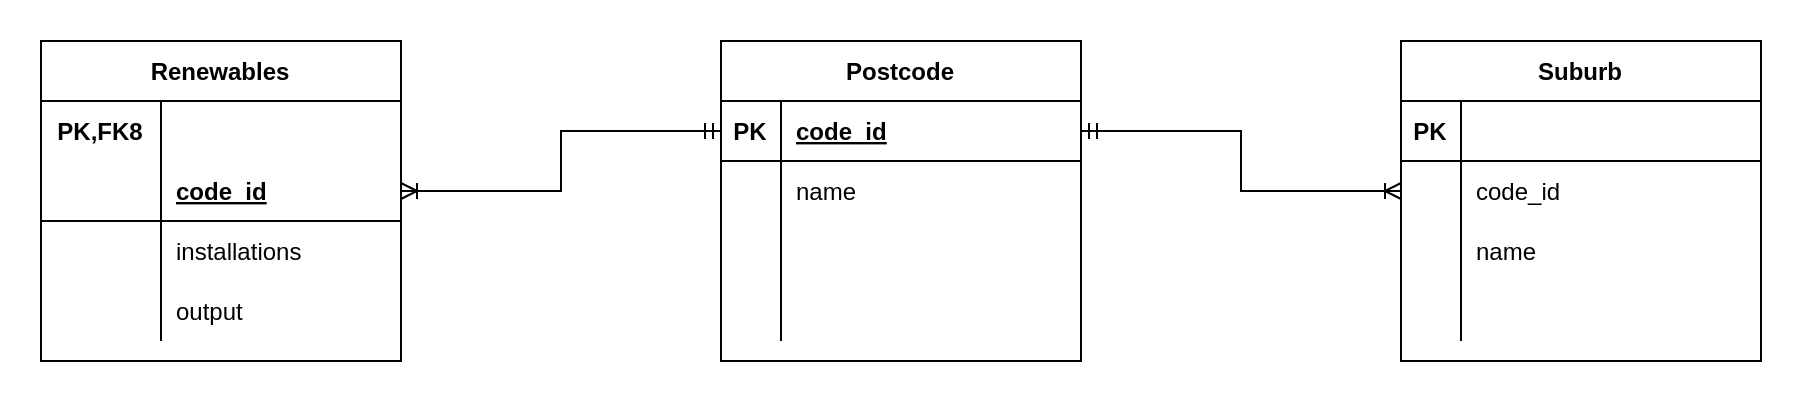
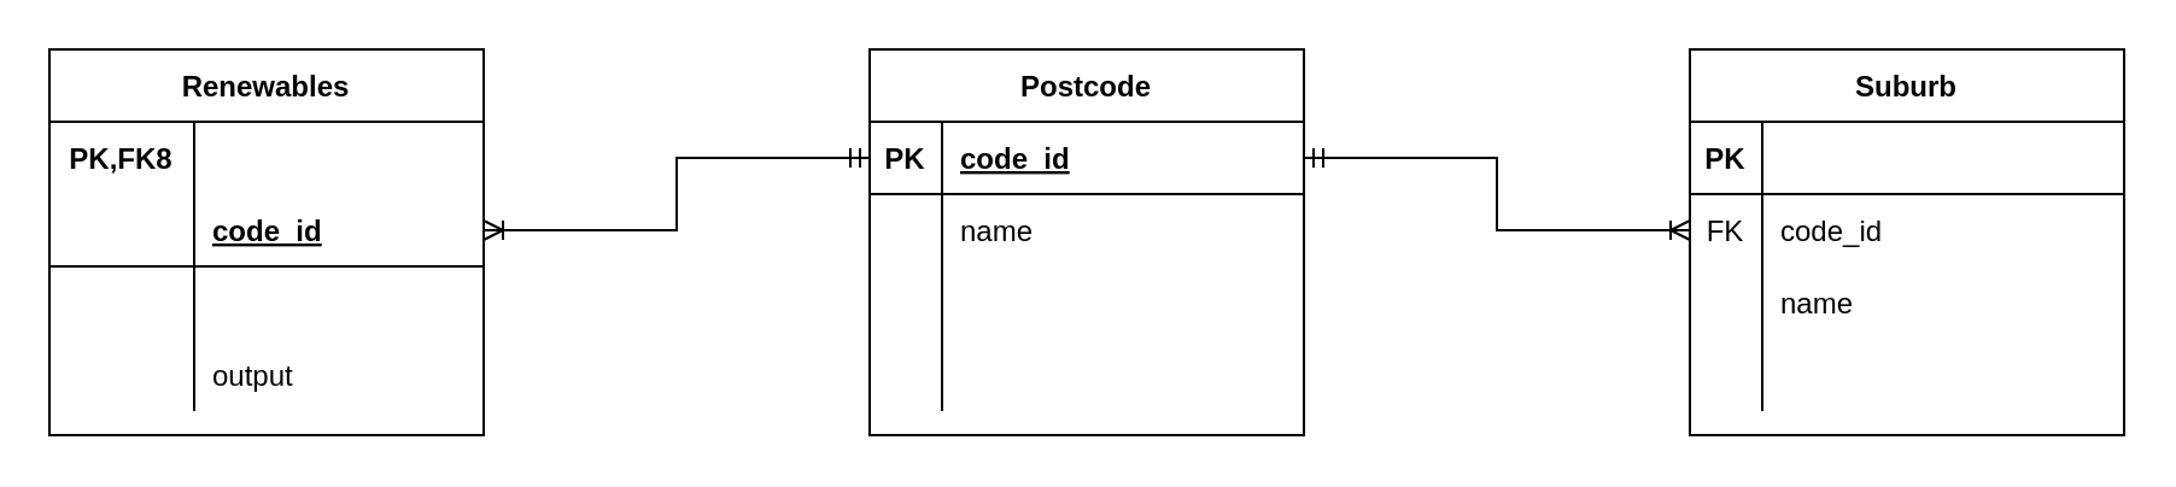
  <mxCell id="0" />
  <mxCell id="1" parent="0" />
  <mxCell id="2" value="Postcode" style="shape=table;startSize=30;container=1;collapsible=1;childLayout=tableLayout;fixedRows=1;rowLines=0;fontStyle=1;align=center;resizeLast=1;" vertex="1" parent="1"><mxGeometry x="360" y="20" width="180" height="160" as="geometry" /></mxCell>
  <mxCell id="3" value="" style="shape=partialRectangle;collapsible=0;dropTarget=0;pointerEvents=0;fillColor=none;top=0;left=0;bottom=1;right=0;points=[[0,0.5],[1,0.5]];portConstraint=eastwest;" vertex="1" parent="2"><mxGeometry y="30" width="180" height="30" as="geometry" /></mxCell>
  <mxCell id="4" value="PK" style="shape=partialRectangle;connectable=0;fillColor=none;top=0;left=0;bottom=0;right=0;fontStyle=1;overflow=hidden;" vertex="1" parent="3"><mxGeometry width="30" height="30" as="geometry"><mxRectangle width="30" height="30" as="alternateBounds" /></mxGeometry></mxCell>
  <mxCell id="5" value="code_id" style="shape=partialRectangle;connectable=0;fillColor=none;top=0;left=0;bottom=0;right=0;align=left;spacingLeft=6;fontStyle=5;overflow=hidden;" vertex="1" parent="3"><mxGeometry x="30" width="150" height="30" as="geometry"><mxRectangle width="150" height="30" as="alternateBounds" /></mxGeometry></mxCell>
  <mxCell id="6" value="" style="shape=partialRectangle;collapsible=0;dropTarget=0;pointerEvents=0;fillColor=none;top=0;left=0;bottom=0;right=0;points=[[0,0.5],[1,0.5]];portConstraint=eastwest;" vertex="1" parent="2"><mxGeometry y="60" width="180" height="30" as="geometry" /></mxCell>
  <mxCell id="7" value="" style="shape=partialRectangle;connectable=0;fillColor=none;top=0;left=0;bottom=0;right=0;editable=1;overflow=hidden;" vertex="1" parent="6"><mxGeometry width="30" height="30" as="geometry"><mxRectangle width="30" height="30" as="alternateBounds" /></mxGeometry></mxCell>
  <mxCell id="8" value="name" style="shape=partialRectangle;connectable=0;fillColor=none;top=0;left=0;bottom=0;right=0;align=left;spacingLeft=6;overflow=hidden;" vertex="1" parent="6"><mxGeometry x="30" width="150" height="30" as="geometry"><mxRectangle width="150" height="30" as="alternateBounds" /></mxGeometry></mxCell>
  <mxCell id="9" value="" style="shape=partialRectangle;collapsible=0;dropTarget=0;pointerEvents=0;fillColor=none;top=0;left=0;bottom=0;right=0;points=[[0,0.5],[1,0.5]];portConstraint=eastwest;" vertex="1" parent="2"><mxGeometry y="90" width="180" height="30" as="geometry" /></mxCell>
  <mxCell id="10" value="" style="shape=partialRectangle;connectable=0;fillColor=none;top=0;left=0;bottom=0;right=0;editable=1;overflow=hidden;" vertex="1" parent="9"><mxGeometry width="30" height="30" as="geometry"><mxRectangle width="30" height="30" as="alternateBounds" /></mxGeometry></mxCell>
  <mxCell id="11" value="" style="shape=partialRectangle;connectable=0;fillColor=none;top=0;left=0;bottom=0;right=0;align=left;spacingLeft=6;overflow=hidden;" vertex="1" parent="9"><mxGeometry x="30" width="150" height="30" as="geometry"><mxRectangle width="150" height="30" as="alternateBounds" /></mxGeometry></mxCell>
  <mxCell id="12" value="" style="shape=partialRectangle;collapsible=0;dropTarget=0;pointerEvents=0;fillColor=none;top=0;left=0;bottom=0;right=0;points=[[0,0.5],[1,0.5]];portConstraint=eastwest;" vertex="1" parent="2"><mxGeometry y="120" width="180" height="30" as="geometry" /></mxCell>
  <mxCell id="13" value="" style="shape=partialRectangle;connectable=0;fillColor=none;top=0;left=0;bottom=0;right=0;editable=1;overflow=hidden;" vertex="1" parent="12"><mxGeometry width="30" height="30" as="geometry"><mxRectangle width="30" height="30" as="alternateBounds" /></mxGeometry></mxCell>
  <mxCell id="14" value="" style="shape=partialRectangle;connectable=0;fillColor=none;top=0;left=0;bottom=0;right=0;align=left;spacingLeft=6;overflow=hidden;" vertex="1" parent="12"><mxGeometry x="30" width="150" height="30" as="geometry"><mxRectangle width="150" height="30" as="alternateBounds" /></mxGeometry></mxCell>
  <mxCell id="15" value="Suburb" style="shape=table;startSize=30;container=1;collapsible=1;childLayout=tableLayout;fixedRows=1;rowLines=0;fontStyle=1;align=center;resizeLast=1;" vertex="1" parent="1"><mxGeometry x="700" y="20" width="180" height="160" as="geometry" /></mxCell>
  <mxCell id="16" value="" style="shape=partialRectangle;collapsible=0;dropTarget=0;pointerEvents=0;fillColor=none;top=0;left=0;bottom=1;right=0;points=[[0,0.5],[1,0.5]];portConstraint=eastwest;" vertex="1" parent="15"><mxGeometry y="30" width="180" height="30" as="geometry" /></mxCell>
  <mxCell id="17" value="PK" style="shape=partialRectangle;connectable=0;fillColor=none;top=0;left=0;bottom=0;right=0;fontStyle=1;overflow=hidden;" vertex="1" parent="16"><mxGeometry width="30" height="30" as="geometry"><mxRectangle width="30" height="30" as="alternateBounds" /></mxGeometry></mxCell>
  <mxCell id="18" value="" style="shape=partialRectangle;collapsible=0;dropTarget=0;pointerEvents=0;fillColor=none;top=0;left=0;bottom=0;right=0;points=[[0,0.5],[1,0.5]];portConstraint=eastwest;" vertex="1" parent="15"><mxGeometry y="60" width="180" height="30" as="geometry" /></mxCell>
+ <mxCell id="19" value="FK" style="shape=partialRectangle;connectable=0;fillColor=none;top=0;left=0;bottom=0;right=0;editable=1;overflow=hidden;" vertex="1" parent="18"><mxGeometry width="30" height="30" as="geometry"><mxRectangle width="30" height="30" as="alternateBounds" /></mxGeometry></mxCell>
  <mxCell id="20" value="code_id" style="shape=partialRectangle;connectable=0;fillColor=none;top=0;left=0;bottom=0;right=0;align=left;spacingLeft=6;overflow=hidden;" vertex="1" parent="18"><mxGeometry x="30" width="150" height="30" as="geometry"><mxRectangle width="150" height="30" as="alternateBounds" /></mxGeometry></mxCell>
  <mxCell id="21" value="" style="shape=partialRectangle;collapsible=0;dropTarget=0;pointerEvents=0;fillColor=none;top=0;left=0;bottom=0;right=0;points=[[0,0.5],[1,0.5]];portConstraint=eastwest;" vertex="1" parent="15"><mxGeometry y="90" width="180" height="30" as="geometry" /></mxCell>
  <mxCell id="22" value="" style="shape=partialRectangle;connectable=0;fillColor=none;top=0;left=0;bottom=0;right=0;editable=1;overflow=hidden;" vertex="1" parent="21"><mxGeometry width="30" height="30" as="geometry"><mxRectangle width="30" height="30" as="alternateBounds" /></mxGeometry></mxCell>
  <mxCell id="23" value="name" style="shape=partialRectangle;connectable=0;fillColor=none;top=0;left=0;bottom=0;right=0;align=left;spacingLeft=6;overflow=hidden;" vertex="1" parent="21"><mxGeometry x="30" width="150" height="30" as="geometry"><mxRectangle width="150" height="30" as="alternateBounds" /></mxGeometry></mxCell>
  <mxCell id="24" value="" style="shape=partialRectangle;collapsible=0;dropTarget=0;pointerEvents=0;fillColor=none;top=0;left=0;bottom=0;right=0;points=[[0,0.5],[1,0.5]];portConstraint=eastwest;" vertex="1" parent="15"><mxGeometry y="120" width="180" height="30" as="geometry" /></mxCell>
  <mxCell id="25" value="" style="shape=partialRectangle;connectable=0;fillColor=none;top=0;left=0;bottom=0;right=0;editable=1;overflow=hidden;" vertex="1" parent="24"><mxGeometry width="30" height="30" as="geometry"><mxRectangle width="30" height="30" as="alternateBounds" /></mxGeometry></mxCell>
  <mxCell id="26" value="" style="shape=partialRectangle;connectable=0;fillColor=none;top=0;left=0;bottom=0;right=0;align=left;spacingLeft=6;overflow=hidden;" vertex="1" parent="24"><mxGeometry x="30" width="150" height="30" as="geometry"><mxRectangle width="150" height="30" as="alternateBounds" /></mxGeometry></mxCell>
  <mxCell id="27" style="edgeStyle=orthogonalEdgeStyle;rounded=0;orthogonalLoop=1;jettySize=auto;html=1;exitX=1;exitY=0.5;exitDx=0;exitDy=0;startArrow=ERmandOne;startFill=0;endArrow=ERoneToMany;endFill=0;" edge="1" parent="1" source="3" target="18"><mxGeometry relative="1" as="geometry" /></mxCell>
  <mxCell id="28" value="Renewables" style="shape=table;startSize=30;container=1;collapsible=1;childLayout=tableLayout;fixedRows=1;rowLines=0;fontStyle=1;align=center;resizeLast=1;" vertex="1" parent="1"><mxGeometry x="20" y="20" width="180" height="160" as="geometry" /></mxCell>
  <mxCell id="29" value="" style="shape=partialRectangle;collapsible=0;dropTarget=0;pointerEvents=0;fillColor=none;top=0;left=0;bottom=0;right=0;points=[[0,0.5],[1,0.5]];portConstraint=eastwest;" vertex="1" parent="28"><mxGeometry y="30" width="180" height="30" as="geometry" /></mxCell>
  <mxCell id="30" value="PK,FK8" style="shape=partialRectangle;connectable=0;fillColor=none;top=0;left=0;bottom=0;right=0;fontStyle=1;overflow=hidden;" vertex="1" parent="29"><mxGeometry width="60" height="30" as="geometry"><mxRectangle width="60" height="30" as="alternateBounds" /></mxGeometry></mxCell>
  <mxCell id="31" value="" style="shape=partialRectangle;collapsible=0;dropTarget=0;pointerEvents=0;fillColor=none;top=0;left=0;bottom=1;right=0;points=[[0,0.5],[1,0.5]];portConstraint=eastwest;" vertex="1" parent="28"><mxGeometry y="60" width="180" height="30" as="geometry" /></mxCell>
  <mxCell id="32" value="code_id" style="shape=partialRectangle;connectable=0;fillColor=none;top=0;left=0;bottom=0;right=0;align=left;spacingLeft=6;fontStyle=5;overflow=hidden;" vertex="1" parent="31"><mxGeometry x="60" width="120" height="30" as="geometry"><mxRectangle width="120" height="30" as="alternateBounds" /></mxGeometry></mxCell>
  <mxCell id="33" value="" style="shape=partialRectangle;collapsible=0;dropTarget=0;pointerEvents=0;fillColor=none;top=0;left=0;bottom=0;right=0;points=[[0,0.5],[1,0.5]];portConstraint=eastwest;" vertex="1" parent="28"><mxGeometry y="90" width="180" height="30" as="geometry" /></mxCell>
  <mxCell id="34" value="" style="shape=partialRectangle;connectable=0;fillColor=none;top=0;left=0;bottom=0;right=0;editable=1;overflow=hidden;" vertex="1" parent="33"><mxGeometry width="60" height="30" as="geometry"><mxRectangle width="60" height="30" as="alternateBounds" /></mxGeometry></mxCell>
- <mxCell id="35" value="installations" style="shape=partialRectangle;connectable=0;fillColor=none;top=0;left=0;bottom=0;right=0;align=left;spacingLeft=6;overflow=hidden;" vertex="1" parent="33"><mxGeometry x="60" width="120" height="30" as="geometry"><mxRectangle width="120" height="30" as="alternateBounds" /></mxGeometry></mxCell>
  <mxCell id="36" value="" style="shape=partialRectangle;collapsible=0;dropTarget=0;pointerEvents=0;fillColor=none;top=0;left=0;bottom=0;right=0;points=[[0,0.5],[1,0.5]];portConstraint=eastwest;" vertex="1" parent="28"><mxGeometry y="120" width="180" height="30" as="geometry" /></mxCell>
  <mxCell id="37" value="" style="shape=partialRectangle;connectable=0;fillColor=none;top=0;left=0;bottom=0;right=0;editable=1;overflow=hidden;" vertex="1" parent="36"><mxGeometry width="60" height="30" as="geometry"><mxRectangle width="60" height="30" as="alternateBounds" /></mxGeometry></mxCell>
  <mxCell id="38" value="output" style="shape=partialRectangle;connectable=0;fillColor=none;top=0;left=0;bottom=0;right=0;align=left;spacingLeft=6;overflow=hidden;" vertex="1" parent="36"><mxGeometry x="60" width="120" height="30" as="geometry"><mxRectangle width="120" height="30" as="alternateBounds" /></mxGeometry></mxCell>
  <mxCell id="39" style="edgeStyle=orthogonalEdgeStyle;rounded=0;orthogonalLoop=1;jettySize=auto;html=1;exitX=1;exitY=0.5;exitDx=0;exitDy=0;entryX=0;entryY=0.5;entryDx=0;entryDy=0;startArrow=ERoneToMany;startFill=0;endArrow=ERmandOne;endFill=0;" edge="1" parent="1" source="31" target="3"><mxGeometry relative="1" as="geometry" /></mxCell>
